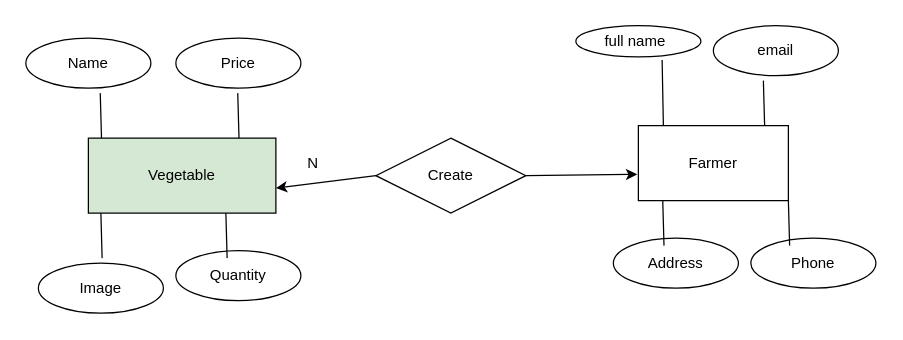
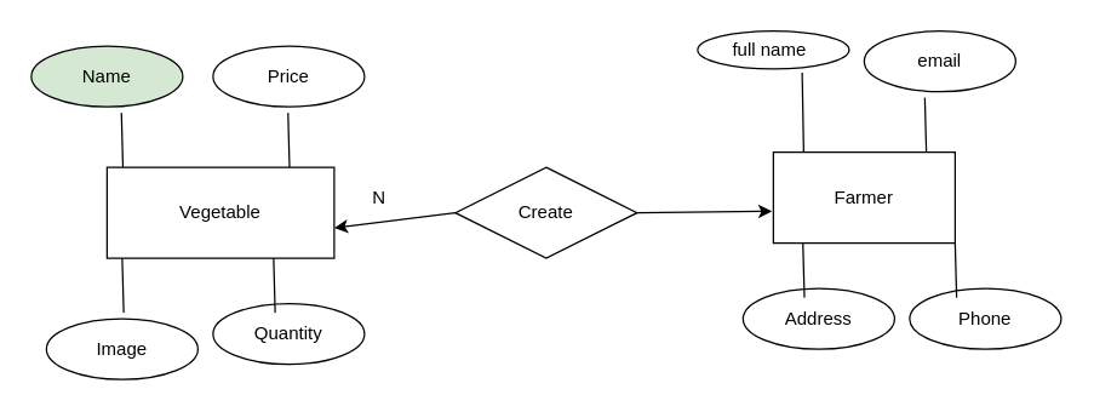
  <mxCell id="0" />
  <mxCell id="1" parent="0" />
- <mxCell id="2" value="Vegetable" style="rounded=0;whiteSpace=wrap;html=1;fillColor=#d5e8d4;" vertex="1" parent="1"><mxGeometry x="70" y="110" width="150" height="60" as="geometry" /></mxCell>
- <mxCell id="3" value="Name" style="ellipse;whiteSpace=wrap;html=1;align=center;" vertex="1" parent="1"><mxGeometry x="20" y="30" width="100" height="40" as="geometry" /></mxCell>
+ <mxCell id="2" value="Vegetable" style="rounded=0;whiteSpace=wrap;html=1;" vertex="1" parent="1"><mxGeometry x="70" y="110" width="150" height="60" as="geometry" /></mxCell>
+ <mxCell id="3" value="Name" style="ellipse;whiteSpace=wrap;html=1;align=center;fillColor=#d5e8d4;" vertex="1" parent="1"><mxGeometry x="20" y="30" width="100" height="40" as="geometry" /></mxCell>
  <mxCell id="4" value="Price" style="ellipse;whiteSpace=wrap;html=1;align=center;" vertex="1" parent="1"><mxGeometry x="140" y="30" width="100" height="40" as="geometry" /></mxCell>
  <mxCell id="5" value="&lt;span style=&quot;white-space: pre&quot;&gt;Image&lt;br&gt;&lt;/span&gt;" style="ellipse;whiteSpace=wrap;html=1;align=center;" vertex="1" parent="1"><mxGeometry x="30" y="210" width="100" height="40" as="geometry" /></mxCell>
  <mxCell id="6" value="Quantity" style="ellipse;whiteSpace=wrap;html=1;align=center;" vertex="1" parent="1"><mxGeometry x="140" y="200" width="100" height="40" as="geometry" /></mxCell>
  <mxCell id="7" value="Farmer" style="rounded=0;whiteSpace=wrap;html=1;" vertex="1" parent="1"><mxGeometry x="510" y="100" width="120" height="60" as="geometry" /></mxCell>
  <mxCell id="8" value="Address" style="ellipse;whiteSpace=wrap;html=1;align=center;" vertex="1" parent="1"><mxGeometry x="490" y="190" width="100" height="40" as="geometry" /></mxCell>
  <mxCell id="9" value="Phone" style="ellipse;whiteSpace=wrap;html=1;align=center;" vertex="1" parent="1"><mxGeometry x="600" y="190" width="100" height="40" as="geometry" /></mxCell>
  <mxCell id="10" value="email" style="ellipse;whiteSpace=wrap;html=1;align=center;" vertex="1" parent="1"><mxGeometry x="570" y="20" width="100" height="40" as="geometry" /></mxCell>
  <mxCell id="11" value="full name&lt;span style=&quot;white-space: pre&quot;&gt;&#09;&lt;/span&gt;" style="ellipse;whiteSpace=wrap;html=1;align=center;" vertex="1" parent="1"><mxGeometry x="460" y="20" width="100" height="25" as="geometry" /></mxCell>
  <mxCell id="12" value="Create" style="shape=rhombus;perimeter=rhombusPerimeter;whiteSpace=wrap;html=1;align=center;" vertex="1" parent="1"><mxGeometry x="300" y="110" width="120" height="60" as="geometry" /></mxCell>
  <mxCell id="13" value="" style="endArrow=classic;html=1;rounded=0;entryX=-0.008;entryY=0.65;entryDx=0;entryDy=0;exitX=1;exitY=0.5;exitDx=0;exitDy=0;entryPerimeter=0;" edge="1" parent="1" source="12" target="7"><mxGeometry width="50" height="50" relative="1" as="geometry"><mxPoint x="380" y="160" as="sourcePoint" /><mxPoint x="430" y="110" as="targetPoint" /></mxGeometry></mxCell>
  <mxCell id="14" value="" style="endArrow=classic;html=1;rounded=0;entryX=0;entryY=0.5;entryDx=0;entryDy=0;exitX=0;exitY=0.5;exitDx=0;exitDy=0;" edge="1" parent="1" source="12"><mxGeometry width="50" height="50" relative="1" as="geometry"><mxPoint x="270" y="100" as="sourcePoint" /><mxPoint x="220" y="150" as="targetPoint" /></mxGeometry></mxCell>
  <mxCell id="15" value="N" style="text;html=1;strokeColor=none;fillColor=none;align=center;verticalAlign=middle;whiteSpace=wrap;rounded=0;" vertex="1" parent="1"><mxGeometry x="220" y="115" width="60" height="30" as="geometry" /></mxCell>
  <mxCell id="16" value="" style="endArrow=none;html=1;rounded=0;entryX=0.69;entryY=1.1;entryDx=0;entryDy=0;entryPerimeter=0;" edge="1" parent="1" target="11"><mxGeometry width="50" height="50" relative="1" as="geometry"><mxPoint x="530" y="100" as="sourcePoint" /><mxPoint x="580" y="50" as="targetPoint" /></mxGeometry></mxCell>
  <mxCell id="17" value="" style="endArrow=none;html=1;rounded=0;entryX=0.69;entryY=1.1;entryDx=0;entryDy=0;entryPerimeter=0;" edge="1" parent="1"><mxGeometry width="50" height="50" relative="1" as="geometry"><mxPoint x="611" y="100" as="sourcePoint" /><mxPoint x="610" y="64" as="targetPoint" /></mxGeometry></mxCell>
  <mxCell id="18" value="" style="endArrow=none;html=1;rounded=0;entryX=0.69;entryY=1.1;entryDx=0;entryDy=0;entryPerimeter=0;" edge="1" parent="1"><mxGeometry width="50" height="50" relative="1" as="geometry"><mxPoint x="530.5" y="196" as="sourcePoint" /><mxPoint x="529.5" y="160" as="targetPoint" /></mxGeometry></mxCell>
  <mxCell id="19" value="" style="endArrow=none;html=1;rounded=0;entryX=0.69;entryY=1.1;entryDx=0;entryDy=0;entryPerimeter=0;" edge="1" parent="1"><mxGeometry width="50" height="50" relative="1" as="geometry"><mxPoint x="631" y="196" as="sourcePoint" /><mxPoint x="630" y="160" as="targetPoint" /></mxGeometry></mxCell>
  <mxCell id="20" value="" style="endArrow=none;html=1;rounded=0;entryX=0.69;entryY=1.1;entryDx=0;entryDy=0;entryPerimeter=0;" edge="1" parent="1"><mxGeometry width="50" height="50" relative="1" as="geometry"><mxPoint x="80.5" y="110" as="sourcePoint" /><mxPoint x="79.5" y="74" as="targetPoint" /></mxGeometry></mxCell>
  <mxCell id="21" value="" style="endArrow=none;html=1;rounded=0;entryX=0.69;entryY=1.1;entryDx=0;entryDy=0;entryPerimeter=0;" edge="1" parent="1"><mxGeometry width="50" height="50" relative="1" as="geometry"><mxPoint x="190.5" y="110" as="sourcePoint" /><mxPoint x="189.5" y="74" as="targetPoint" /></mxGeometry></mxCell>
  <mxCell id="22" value="" style="endArrow=none;html=1;rounded=0;entryX=0.69;entryY=1.1;entryDx=0;entryDy=0;entryPerimeter=0;" edge="1" parent="1"><mxGeometry width="50" height="50" relative="1" as="geometry"><mxPoint x="81" y="206" as="sourcePoint" /><mxPoint x="80" y="170" as="targetPoint" /></mxGeometry></mxCell>
  <mxCell id="23" value="" style="endArrow=none;html=1;rounded=0;entryX=0.69;entryY=1.1;entryDx=0;entryDy=0;entryPerimeter=0;" edge="1" parent="1"><mxGeometry width="50" height="50" relative="1" as="geometry"><mxPoint x="181" y="206" as="sourcePoint" /><mxPoint x="180" y="170" as="targetPoint" /></mxGeometry></mxCell>
